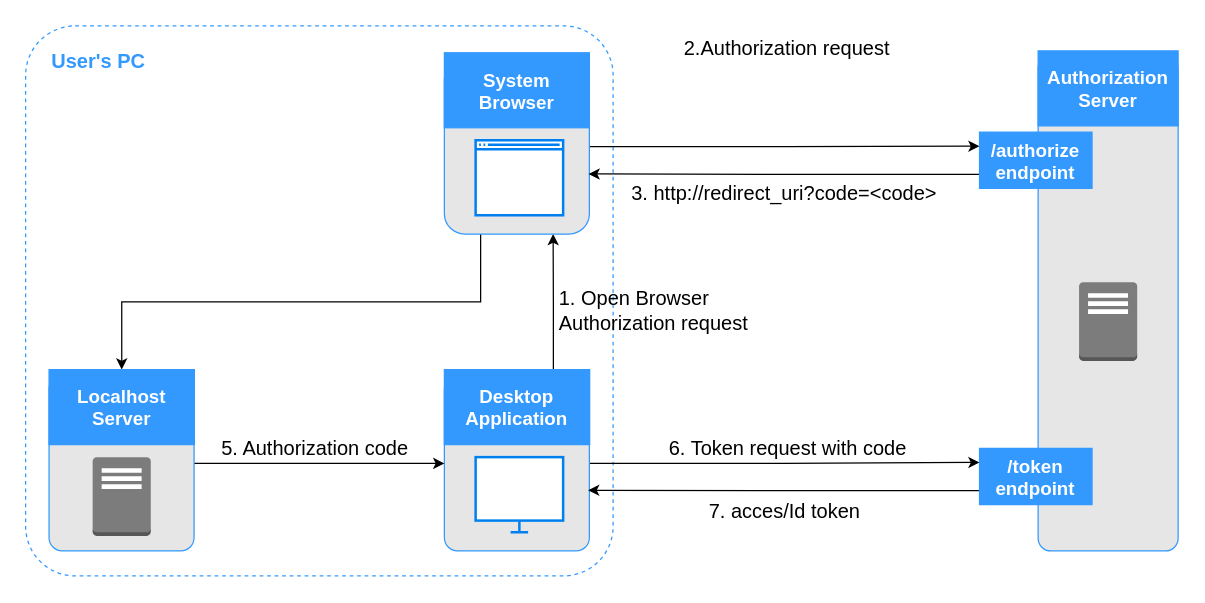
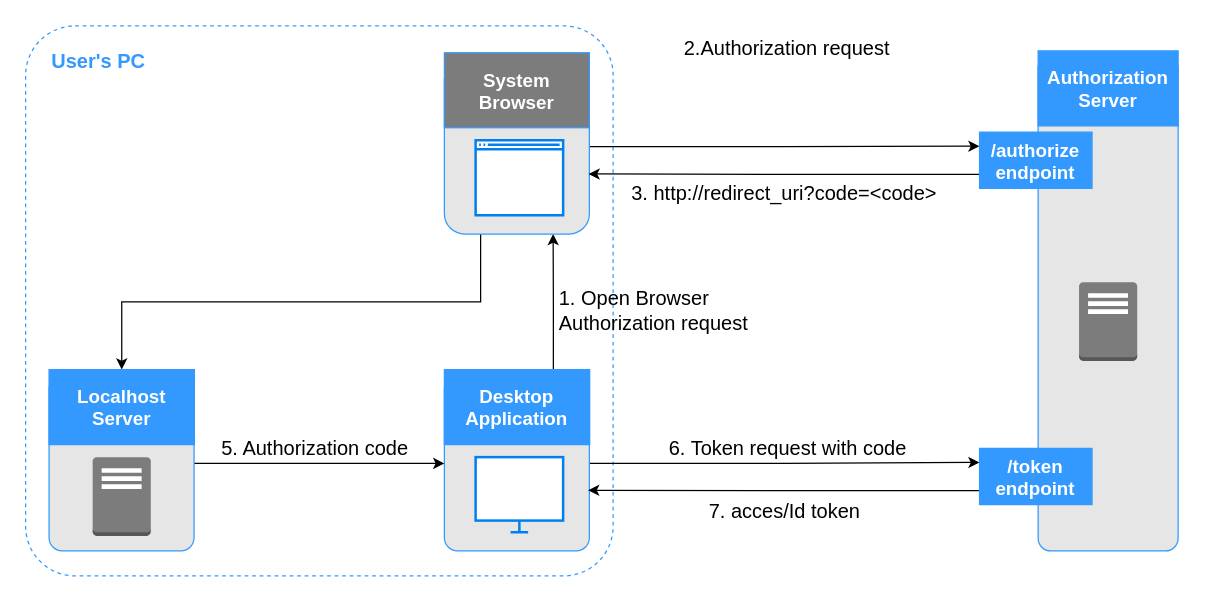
  <mxCell id="0" />
  <mxCell id="1" parent="0" />
  <mxCell id="2" value="" style="rounded=1;whiteSpace=wrap;html=1;strokeColor=#3399FF;strokeWidth=1;fillColor=none;fontFamily=Verdana;fontSize=12;fontColor=#00BEF2;perimeterSpacing=0;imageHeight=24;arcSize=9;dashed=1;" vertex="1" parent="1"><mxGeometry x="20" y="20" width="470" height="440" as="geometry" /></mxCell>
  <mxCell id="3" style="edgeStyle=orthogonalEdgeStyle;rounded=0;orthogonalLoop=1;jettySize=auto;html=1;exitX=1;exitY=0.5;exitDx=0;exitDy=0;entryX=0;entryY=0.25;entryDx=0;entryDy=0;fontSize=16;strokeColor=#000000;" parent="1" source="4" target="27" edge="1"><mxGeometry relative="1" as="geometry" /></mxCell>
  <mxCell id="4" value="" style="rounded=1;whiteSpace=wrap;html=1;strokeColor=#3399FF;strokeWidth=1;fillColor=#E6E6E6;fontFamily=Verdana;fontSize=12;fontColor=#000000;perimeterSpacing=0;imageHeight=24;arcSize=9;" parent="1" vertex="1"><mxGeometry x="355" y="300" width="116" height="140" as="geometry" /></mxCell>
  <mxCell id="5" style="edgeStyle=orthogonalEdgeStyle;rounded=0;orthogonalLoop=1;jettySize=auto;html=1;exitX=0.75;exitY=0;exitDx=0;exitDy=0;entryX=0.75;entryY=1;entryDx=0;entryDy=0;fontSize=16;" parent="1" source="6" target="9" edge="1"><mxGeometry relative="1" as="geometry" /></mxCell>
  <mxCell id="6" value="Desktop&lt;br&gt;Application" style="whiteSpace=wrap;html=1;strokeColor=#3399FF;strokeWidth=1;fillColor=#3399FF;fontFamily=Helvetica;fontSize=15;fontColor=#FFFFFF;fontStyle=1" parent="1" vertex="1"><mxGeometry x="355" y="295" width="116.25" height="60" as="geometry" /></mxCell>
  <mxCell id="7" style="edgeStyle=orthogonalEdgeStyle;rounded=0;orthogonalLoop=1;jettySize=auto;html=1;exitX=1;exitY=0.5;exitDx=0;exitDy=0;entryX=0;entryY=0.25;entryDx=0;entryDy=0;" parent="1" source="9" target="17" edge="1"><mxGeometry relative="1" as="geometry" /></mxCell>
  <mxCell id="8" style="edgeStyle=orthogonalEdgeStyle;rounded=0;orthogonalLoop=1;jettySize=auto;html=1;exitX=0.25;exitY=1;exitDx=0;exitDy=0;fontSize=16;" parent="1" source="9" target="23" edge="1"><mxGeometry relative="1" as="geometry" /></mxCell>
  <mxCell id="9" value="" style="rounded=1;whiteSpace=wrap;html=1;strokeColor=#3399FF;strokeWidth=1;fillColor=#E6E6E6;fontFamily=Verdana;fontSize=12;fontColor=#00BEF2;perimeterSpacing=0;imageHeight=24;arcSize=14;" parent="1" vertex="1"><mxGeometry x="355" y="46.5" width="116" height="140" as="geometry" /></mxCell>
- <mxCell id="10" value="System&lt;br&gt;Browser" style="whiteSpace=wrap;html=1;strokeColor=#3399FF;strokeWidth=1;fillColor=#3399FF;fontFamily=Helvetica;fontSize=15;fontColor=#FFFFFF;fontStyle=1" parent="1" vertex="1"><mxGeometry x="355" y="41.5" width="116" height="60" as="geometry" /></mxCell>
+ <mxCell id="10" value="System&lt;br&gt;Browser" style="whiteSpace=wrap;html=1;strokeColor=#3399FF;strokeWidth=1;fillColor=#7d7c7c;fontFamily=Helvetica;fontSize=15;fontColor=#FFFFFF;fontStyle=1;" parent="1" vertex="1"><mxGeometry x="355" y="41.5" width="116" height="60" as="geometry" /></mxCell>
  <mxCell id="11" value="" style="rounded=1;whiteSpace=wrap;html=1;strokeColor=#3399FF;strokeWidth=1;fillColor=#E6E6E6;fontFamily=Verdana;fontSize=12;fontColor=#00BEF2;perimeterSpacing=0;imageHeight=24;arcSize=9;" parent="1" vertex="1"><mxGeometry x="830" y="44" width="112" height="396" as="geometry" /></mxCell>
  <mxCell id="12" value="Authorization Server" style="whiteSpace=wrap;html=1;strokeColor=#3399FF;strokeWidth=1;fillColor=#3399FF;fontFamily=Helvetica;fontSize=15;fontColor=#FFFFFF;fontStyle=1" parent="1" vertex="1"><mxGeometry x="830" y="40" width="112" height="60" as="geometry" /></mxCell>
  <mxCell id="13" value="" style="html=1;verticalLabelPosition=bottom;align=center;labelBackgroundColor=#ffffff;verticalAlign=top;strokeWidth=2;strokeColor=#0080F0;shadow=0;dashed=0;shape=mxgraph.ios7.icons.window;" parent="1" vertex="1"><mxGeometry x="380" y="111.5" width="70" height="60" as="geometry" /></mxCell>
  <mxCell id="14" value="" style="html=1;verticalLabelPosition=bottom;align=center;labelBackgroundColor=#ffffff;verticalAlign=top;strokeWidth=2;strokeColor=#0080F0;shadow=0;dashed=0;shape=mxgraph.ios7.icons.monitor;" parent="1" vertex="1"><mxGeometry x="380" y="365" width="70" height="60" as="geometry" /></mxCell>
  <mxCell id="15" value="" style="outlineConnect=0;dashed=0;verticalLabelPosition=bottom;verticalAlign=top;align=center;html=1;shape=mxgraph.aws3.traditional_server;fillColor=#7D7C7C;gradientColor=none;" parent="1" vertex="1"><mxGeometry x="862.75" y="225" width="46.5" height="63" as="geometry" /></mxCell>
  <mxCell id="16" style="edgeStyle=orthogonalEdgeStyle;rounded=0;orthogonalLoop=1;jettySize=auto;html=1;exitX=0;exitY=0.75;exitDx=0;exitDy=0;entryX=0.994;entryY=0.657;entryDx=0;entryDy=0;entryPerimeter=0;fontSize=16;" parent="1" source="17" target="9" edge="1"><mxGeometry relative="1" as="geometry" /></mxCell>
  <mxCell id="17" value="/authorize&lt;br&gt;endpoint" style="whiteSpace=wrap;html=1;strokeColor=#3399FF;strokeWidth=1;fillColor=#3399FF;fontFamily=Helvetica;fontSize=15;fontColor=#FFFFFF;fontStyle=1" parent="1" vertex="1"><mxGeometry x="783.13" y="105" width="90" height="45" as="geometry" /></mxCell>
  <mxCell id="18" value="1. Open Browser&lt;br style=&quot;font-size: 16px;&quot;&gt;Authorization request" style="text;html=1;align=left;verticalAlign=middle;resizable=0;points=[];autosize=1;strokeColor=none;fillColor=none;fontSize=16;" parent="1" vertex="1"><mxGeometry x="445" y="220" width="170" height="55" as="geometry" /></mxCell>
  <mxCell id="19" value="2.Authorization request" style="text;html=1;align=left;verticalAlign=middle;resizable=0;points=[];autosize=1;strokeColor=none;fillColor=none;fontSize=16;" parent="1" vertex="1"><mxGeometry x="545" y="20" width="185" height="35" as="geometry" /></mxCell>
  <mxCell id="20" value="3. http://redirect_uri?code=&amp;lt;code&amp;gt;" style="text;html=1;align=left;verticalAlign=middle;resizable=0;points=[];autosize=1;strokeColor=none;fillColor=none;fontSize=16;" parent="1" vertex="1"><mxGeometry x="502.5" y="136.5" width="265" height="35" as="geometry" /></mxCell>
  <mxCell id="21" style="edgeStyle=orthogonalEdgeStyle;rounded=0;orthogonalLoop=1;jettySize=auto;html=1;exitX=1;exitY=0.5;exitDx=0;exitDy=0;entryX=0;entryY=0.5;entryDx=0;entryDy=0;fontSize=16;" parent="1" source="22" target="4" edge="1"><mxGeometry relative="1" as="geometry" /></mxCell>
  <mxCell id="22" value="" style="rounded=1;whiteSpace=wrap;html=1;strokeColor=#3399FF;strokeWidth=1;fillColor=#E6E6E6;fontFamily=Verdana;fontSize=12;fontColor=#000000;perimeterSpacing=0;imageHeight=24;arcSize=9;" parent="1" vertex="1"><mxGeometry x="38.75" y="300" width="116" height="140" as="geometry" /></mxCell>
  <mxCell id="23" value="Localhost&lt;br&gt;Server" style="whiteSpace=wrap;html=1;strokeColor=#3399FF;strokeWidth=1;fillColor=#3399FF;fontFamily=Helvetica;fontSize=15;fontColor=#FFFFFF;fontStyle=1" parent="1" vertex="1"><mxGeometry x="38.75" y="295" width="116.25" height="60" as="geometry" /></mxCell>
  <mxCell id="24" value="" style="outlineConnect=0;dashed=0;verticalLabelPosition=bottom;verticalAlign=top;align=center;html=1;shape=mxgraph.aws3.traditional_server;fillColor=#7D7C7C;gradientColor=none;" parent="1" vertex="1"><mxGeometry x="73.62" y="365" width="46.5" height="63" as="geometry" /></mxCell>
  <mxCell id="25" value="5. Authorization code" style="text;html=1;align=left;verticalAlign=middle;resizable=0;points=[];autosize=1;strokeColor=none;fillColor=none;fontSize=16;" parent="1" vertex="1"><mxGeometry x="175" y="340" width="170" height="35" as="geometry" /></mxCell>
  <mxCell id="26" style="edgeStyle=orthogonalEdgeStyle;rounded=0;orthogonalLoop=1;jettySize=auto;html=1;exitX=0;exitY=0.75;exitDx=0;exitDy=0;entryX=0.991;entryY=0.654;entryDx=0;entryDy=0;entryPerimeter=0;fontSize=16;strokeColor=#000000;" parent="1" source="27" target="4" edge="1"><mxGeometry relative="1" as="geometry" /></mxCell>
  <mxCell id="27" value="/token&lt;br&gt;endpoint" style="whiteSpace=wrap;html=1;strokeColor=#3399FF;strokeWidth=1;fillColor=#3399FF;fontFamily=Helvetica;fontSize=15;fontColor=#FFFFFF;fontStyle=1" parent="1" vertex="1"><mxGeometry x="783.13" y="358" width="90" height="45" as="geometry" /></mxCell>
  <mxCell id="28" value="6. Token request with code" style="text;html=1;align=left;verticalAlign=middle;resizable=0;points=[];autosize=1;strokeColor=none;fillColor=none;fontSize=16;" parent="1" vertex="1"><mxGeometry x="532.5" y="340" width="210" height="35" as="geometry" /></mxCell>
  <mxCell id="29" value="7. acces/Id token" style="text;html=1;align=left;verticalAlign=middle;resizable=0;points=[];autosize=1;strokeColor=none;fillColor=none;fontSize=16;" parent="1" vertex="1"><mxGeometry x="565" y="390" width="140" height="35" as="geometry" /></mxCell>
  <mxCell id="30" value="User's PC" style="text;html=1;align=left;verticalAlign=middle;resizable=0;points=[];autosize=1;strokeColor=none;fillColor=none;fontSize=16;fontColor=#3399FF;fontStyle=1" vertex="1" parent="1"><mxGeometry x="38.75" y="30" width="95" height="35" as="geometry" /></mxCell>
